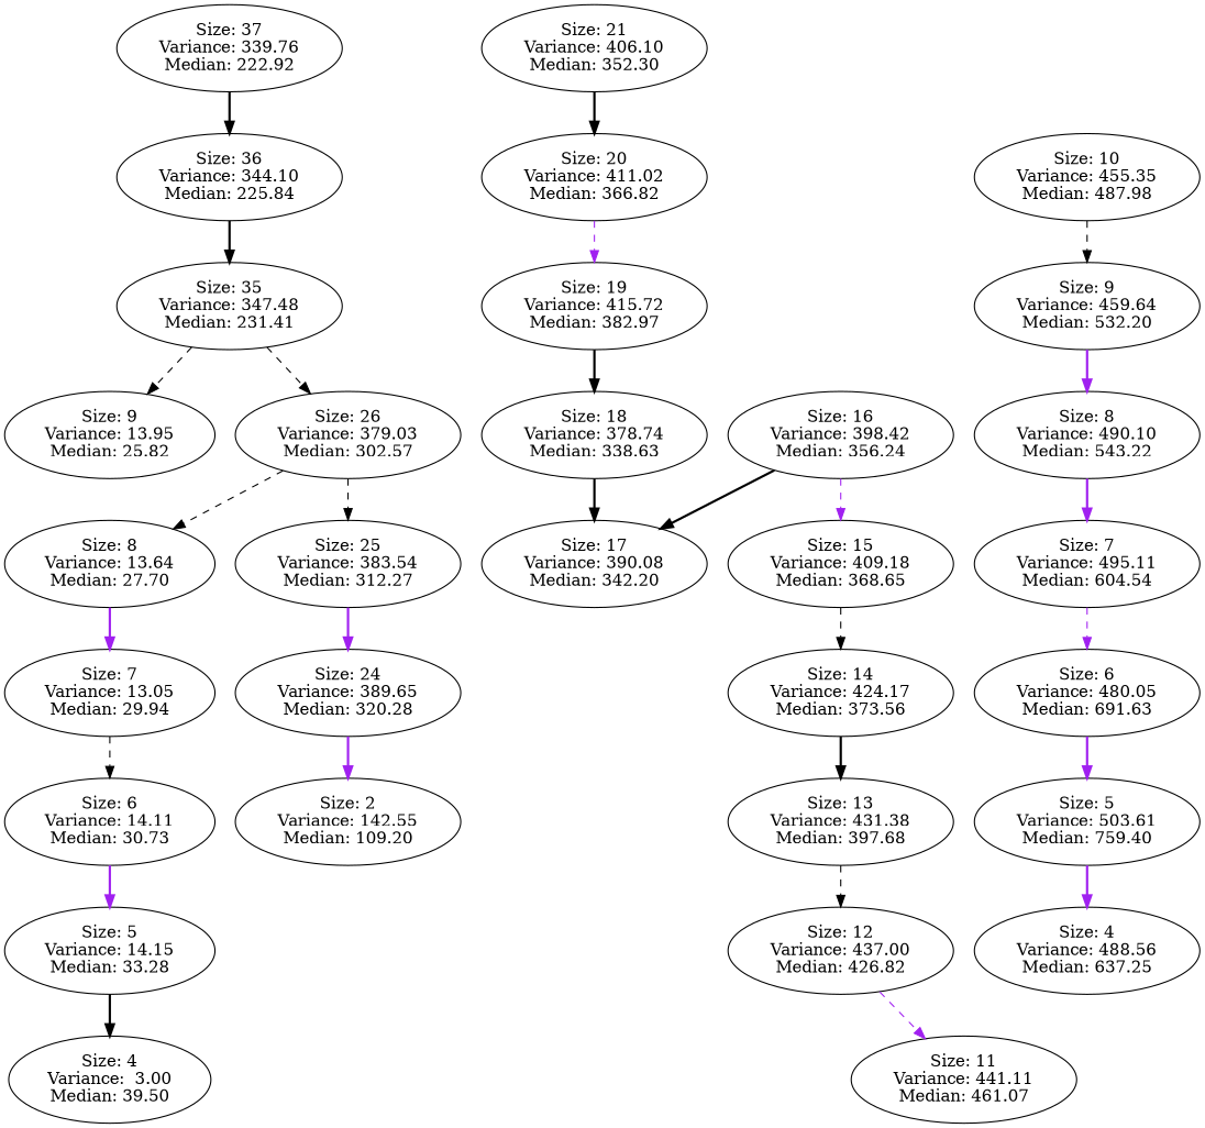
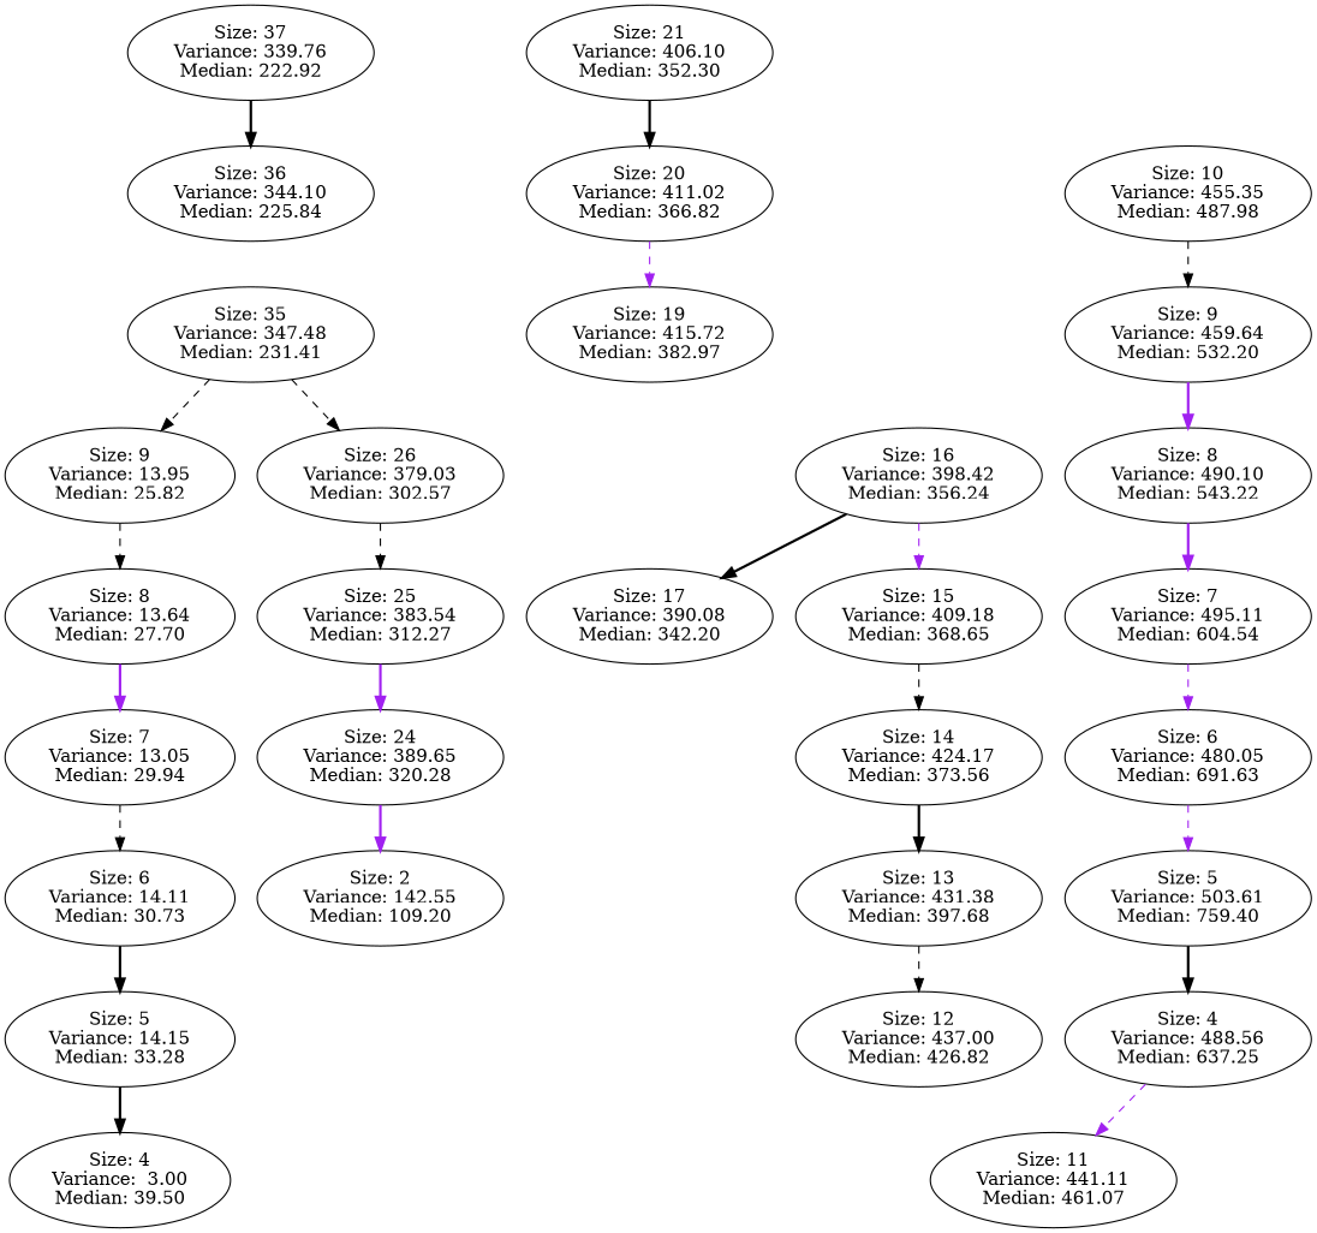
  digraph {
    L=23
    edge [color=black style=bold]
    "Size: 37\nVariance: 339.76\nMedian: 222.92"
    "Size: 36\nVariance: 344.10\nMedian: 225.84"
    "Size: 35\nVariance: 347.48\nMedian: 231.41"
    "Size: 9\nVariance: 13.95\nMedian: 25.82"
    "Size: 26\nVariance: 379.03\nMedian: 302.57"
    "Size: 8\nVariance: 13.64\nMedian: 27.70"
    "Size: 25\nVariance: 383.54\nMedian: 312.27"
    "Size: 7\nVariance: 13.05\nMedian: 29.94"
    "Size: 24\nVariance: 389.65\nMedian: 320.28"
    "Size: 6\nVariance: 14.11\nMedian: 30.73"
    "Size: 5\nVariance: 14.15\nMedian: 33.28"
    "Size: 4\nVariance:  3.00\nMedian: 39.50"
    "Size: 2\nVariance: 142.55\nMedian: 109.20"
    "Size: 21\nVariance: 406.10\nMedian: 352.30"
    "Size: 20\nVariance: 411.02\nMedian: 366.82"
    "Size: 19\nVariance: 415.72\nMedian: 382.97"
-   "Size: 18\nVariance: 378.74\nMedian: 338.63"
    "Size: 17\nVariance: 390.08\nMedian: 342.20"
    "Size: 16\nVariance: 398.42\nMedian: 356.24"
    "Size: 15\nVariance: 409.18\nMedian: 368.65"
    "Size: 14\nVariance: 424.17\nMedian: 373.56"
    "Size: 13\nVariance: 431.38\nMedian: 397.68"
    "Size: 12\nVariance: 437.00\nMedian: 426.82"
    "Size: 11\nVariance: 441.11\nMedian: 461.07"
    "Size: 10\nVariance: 455.35\nMedian: 487.98"
    "Size: 9\nVariance: 459.64\nMedian: 532.20"
    "Size: 8\nVariance: 490.10\nMedian: 543.22"
    "Size: 7\nVariance: 495.11\nMedian: 604.54"
    "Size: 6\nVariance: 480.05\nMedian: 691.63"
    "Size: 5\nVariance: 503.61\nMedian: 759.40"
    "Size: 4\nVariance: 488.56\nMedian: 637.25"
    "Size: 37\nVariance: 339.76\nMedian: 222.92" -> "Size: 36\nVariance: 344.10\nMedian: 225.84"
-   "Size: 36\nVariance: 344.10\nMedian: 225.84" -> "Size: 35\nVariance: 347.48\nMedian: 231.41"
    "Size: 35\nVariance: 347.48\nMedian: 231.41" -> "Size: 9\nVariance: 13.95\nMedian: 25.82" [style=dashed]
    "Size: 35\nVariance: 347.48\nMedian: 231.41" -> "Size: 26\nVariance: 379.03\nMedian: 302.57" [style=dashed]
-   "Size: 26\nVariance: 379.03\nMedian: 302.57" -> "Size: 8\nVariance: 13.64\nMedian: 27.70" [style=dashed]
+   "Size: 9\nVariance: 13.95\nMedian: 25.82" -> "Size: 8\nVariance: 13.64\nMedian: 27.70" [style=dashed]
    "Size: 26\nVariance: 379.03\nMedian: 302.57" -> "Size: 25\nVariance: 383.54\nMedian: 312.27" [style=dashed]
    "Size: 8\nVariance: 13.64\nMedian: 27.70" -> "Size: 7\nVariance: 13.05\nMedian: 29.94" [color=purple]
    "Size: 25\nVariance: 383.54\nMedian: 312.27" -> "Size: 24\nVariance: 389.65\nMedian: 320.28" [color=purple]
    "Size: 7\nVariance: 13.05\nMedian: 29.94" -> "Size: 6\nVariance: 14.11\nMedian: 30.73" [style=dashed]
    "Size: 24\nVariance: 389.65\nMedian: 320.28" -> "Size: 2\nVariance: 142.55\nMedian: 109.20" [color=purple]
-   "Size: 6\nVariance: 14.11\nMedian: 30.73" -> "Size: 5\nVariance: 14.15\nMedian: 33.28" [color=purple]
+   "Size: 6\nVariance: 14.11\nMedian: 30.73" -> "Size: 5\nVariance: 14.15\nMedian: 33.28"
    "Size: 5\nVariance: 14.15\nMedian: 33.28" -> "Size: 4\nVariance:  3.00\nMedian: 39.50"
    "Size: 21\nVariance: 406.10\nMedian: 352.30" -> "Size: 20\nVariance: 411.02\nMedian: 366.82"
    "Size: 20\nVariance: 411.02\nMedian: 366.82" -> "Size: 19\nVariance: 415.72\nMedian: 382.97" [color=purple style=dashed]
-   "Size: 19\nVariance: 415.72\nMedian: 382.97" -> "Size: 18\nVariance: 378.74\nMedian: 338.63"
-   "Size: 18\nVariance: 378.74\nMedian: 338.63" -> "Size: 17\nVariance: 390.08\nMedian: 342.20"
    "Size: 16\nVariance: 398.42\nMedian: 356.24" -> "Size: 17\nVariance: 390.08\nMedian: 342.20"
    "Size: 16\nVariance: 398.42\nMedian: 356.24" -> "Size: 15\nVariance: 409.18\nMedian: 368.65" [color=purple style=dashed]
    "Size: 15\nVariance: 409.18\nMedian: 368.65" -> "Size: 14\nVariance: 424.17\nMedian: 373.56" [style=dashed]
    "Size: 14\nVariance: 424.17\nMedian: 373.56" -> "Size: 13\nVariance: 431.38\nMedian: 397.68"
    "Size: 13\nVariance: 431.38\nMedian: 397.68" -> "Size: 12\nVariance: 437.00\nMedian: 426.82" [style=dashed]
-   "Size: 12\nVariance: 437.00\nMedian: 426.82" -> "Size: 11\nVariance: 441.11\nMedian: 461.07" [color=purple style=dashed]
+   "Size: 4\nVariance: 488.56\nMedian: 637.25" -> "Size: 11\nVariance: 441.11\nMedian: 461.07" [color=purple style=dashed]
    "Size: 10\nVariance: 455.35\nMedian: 487.98" -> "Size: 9\nVariance: 459.64\nMedian: 532.20" [style=dashed]
    "Size: 9\nVariance: 459.64\nMedian: 532.20" -> "Size: 8\nVariance: 490.10\nMedian: 543.22" [color=purple]
    "Size: 8\nVariance: 490.10\nMedian: 543.22" -> "Size: 7\nVariance: 495.11\nMedian: 604.54" [color=purple]
    "Size: 7\nVariance: 495.11\nMedian: 604.54" -> "Size: 6\nVariance: 480.05\nMedian: 691.63" [color=purple style=dashed]
-   "Size: 6\nVariance: 480.05\nMedian: 691.63" -> "Size: 5\nVariance: 503.61\nMedian: 759.40" [color=purple]
-   "Size: 5\nVariance: 503.61\nMedian: 759.40" -> "Size: 4\nVariance: 488.56\nMedian: 637.25" [color=purple]
+   "Size: 6\nVariance: 480.05\nMedian: 691.63" -> "Size: 5\nVariance: 503.61\nMedian: 759.40" [color=purple style=dashed]
+   "Size: 5\nVariance: 503.61\nMedian: 759.40" -> "Size: 4\nVariance: 488.56\nMedian: 637.25"
  }
